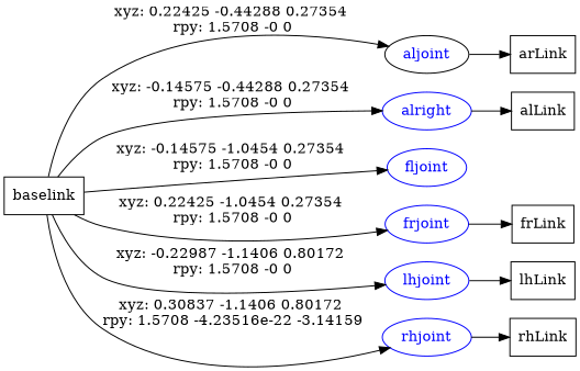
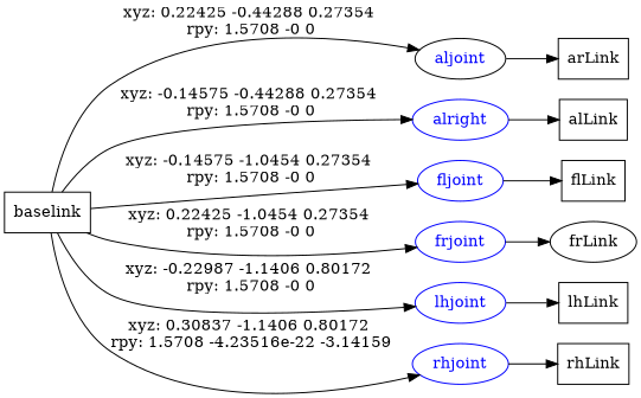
  digraph {
    rankdir=LR
    node [shape=box]
    n1 [label=baselink]
    aljoint [color=black fontcolor=blue shape=ellipse]
    alright [color=blue fontcolor=blue shape=ellipse]
    fljoint [color=blue fontcolor=blue shape=ellipse]
    frjoint [color=blue fontcolor=blue shape=ellipse]
    lhjoint [color=blue fontcolor=blue shape=ellipse]
    rhjoint [color=blue fontcolor=blue shape=ellipse]
    n8 [label=arLink]
    n9 [label=alLink]
-   n11 [label=frLink]
+   n10 [label=flLink]
+   n11 [label=frLink shape=ellipse]
    n12 [label=lhLink]
    n13 [label=rhLink]
    n1 -> aljoint [label="xyz: 0.22425 -0.44288 0.27354 \nrpy: 1.5708 -0 0"]
    n1 -> alright [label="xyz: -0.14575 -0.44288 0.27354 \nrpy: 1.5708 -0 0"]
    n1 -> fljoint [label="xyz: -0.14575 -1.0454 0.27354 \nrpy: 1.5708 -0 0"]
    n1 -> frjoint [label="xyz: 0.22425 -1.0454 0.27354 \nrpy: 1.5708 -0 0"]
    n1 -> lhjoint [label="xyz: -0.22987 -1.1406 0.80172 \nrpy: 1.5708 -0 0"]
    n1 -> rhjoint [label="xyz: 0.30837 -1.1406 0.80172 \nrpy: 1.5708 -4.23516e-22 -3.14159"]
    aljoint -> n8
    alright -> n9
+   fljoint -> n10
    frjoint -> n11
    lhjoint -> n12
    rhjoint -> n13
  }
